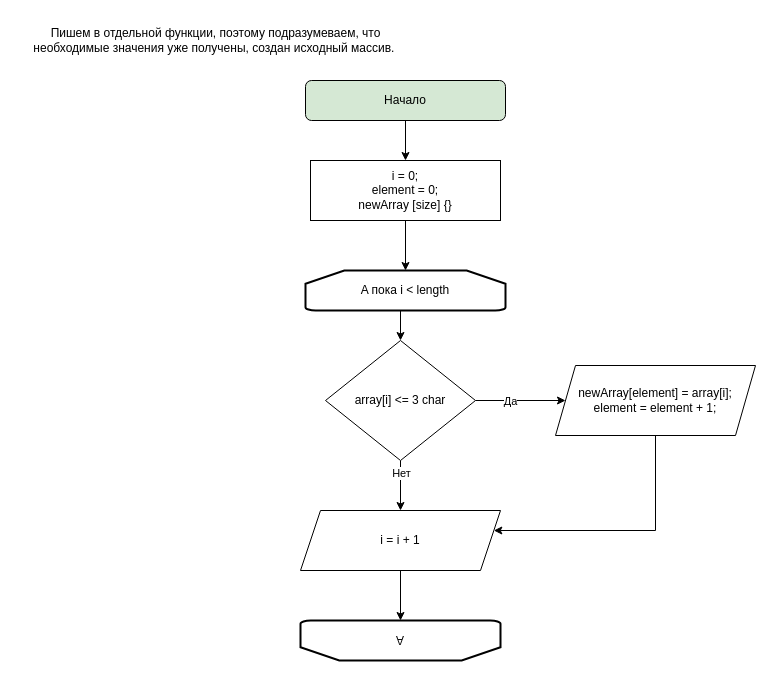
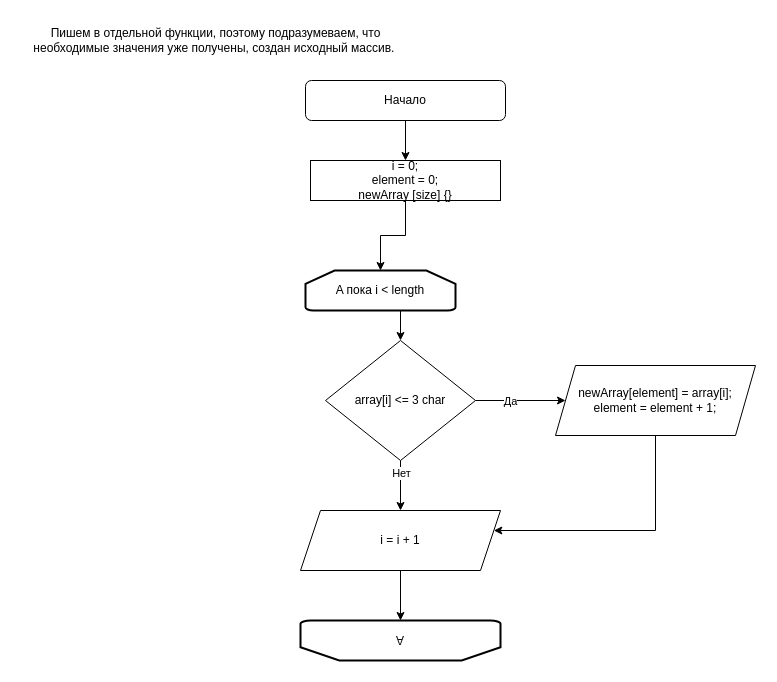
  <mxCell id="0" />
  <mxCell id="1" parent="0" />
  <mxCell id="2" style="edgeStyle=orthogonalEdgeStyle;rounded=0;orthogonalLoop=1;jettySize=auto;html=1;exitX=0.5;exitY=1;exitDx=0;exitDy=0;entryX=0.5;entryY=0;entryDx=0;entryDy=0;" edge="1" parent="1" source="3" target="15"><mxGeometry relative="1" as="geometry" /></mxCell>
- <mxCell id="3" value="Начало" style="rounded=1;whiteSpace=wrap;html=1;fillColor=#d5e8d4;" vertex="1" parent="1"><mxGeometry x="305" y="80" width="200" height="40" as="geometry" /></mxCell>
+ <mxCell id="3" value="Начало" style="rounded=1;whiteSpace=wrap;html=1;" vertex="1" parent="1"><mxGeometry x="305" y="80" width="200" height="40" as="geometry" /></mxCell>
  <mxCell id="4" style="edgeStyle=orthogonalEdgeStyle;rounded=0;orthogonalLoop=1;jettySize=auto;html=1;exitX=0.5;exitY=1;exitDx=0;exitDy=0;exitPerimeter=0;entryX=0.5;entryY=0;entryDx=0;entryDy=0;" edge="1" parent="1" source="5" target="11"><mxGeometry relative="1" as="geometry" /></mxCell>
- <mxCell id="5" value="A пока i &amp;lt; length" style="strokeWidth=2;html=1;shape=mxgraph.flowchart.loop_limit;whiteSpace=wrap;" vertex="1" parent="1"><mxGeometry x="305" y="270" width="200" height="40" as="geometry" /></mxCell>
+ <mxCell id="5" value="A пока i &amp;lt; length" style="strokeWidth=2;html=1;shape=mxgraph.flowchart.loop_limit;whiteSpace=wrap;" vertex="1" parent="1"><mxGeometry x="305" y="270" width="150" height="40" as="geometry" /></mxCell>
  <mxCell id="6" value="Пишем в отдельной функции, поэтому подразумеваем, что&lt;br&gt;необходимые значения уже получены, создан исходный массив.&amp;nbsp;" style="text;html=1;align=center;verticalAlign=middle;resizable=0;points=[];autosize=1;strokeColor=none;fillColor=none;" vertex="1" parent="1"><mxGeometry x="20" y="20" width="390" height="40" as="geometry" /></mxCell>
  <mxCell id="7" style="edgeStyle=orthogonalEdgeStyle;rounded=0;orthogonalLoop=1;jettySize=auto;html=1;exitX=1;exitY=0.5;exitDx=0;exitDy=0;" edge="1" parent="1" source="11" target="13"><mxGeometry relative="1" as="geometry" /></mxCell>
  <mxCell id="8" value="Да" style="edgeLabel;html=1;align=center;verticalAlign=middle;resizable=0;points=[];" vertex="1" connectable="0" parent="7"><mxGeometry x="-0.244" relative="1" as="geometry"><mxPoint as="offset" /></mxGeometry></mxCell>
  <mxCell id="9" style="edgeStyle=orthogonalEdgeStyle;rounded=0;orthogonalLoop=1;jettySize=auto;html=1;exitX=0.5;exitY=1;exitDx=0;exitDy=0;entryX=0.5;entryY=0;entryDx=0;entryDy=0;" edge="1" parent="1" source="11" target="17"><mxGeometry relative="1" as="geometry" /></mxCell>
  <mxCell id="10" value="Нет" style="edgeLabel;html=1;align=center;verticalAlign=middle;resizable=0;points=[];" vertex="1" connectable="0" parent="9"><mxGeometry x="-0.52" relative="1" as="geometry"><mxPoint as="offset" /></mxGeometry></mxCell>
  <mxCell id="11" value="array[i] &amp;lt;= 3 char" style="rhombus;whiteSpace=wrap;html=1;" vertex="1" parent="1"><mxGeometry x="325" y="340" width="150" height="120" as="geometry" /></mxCell>
  <mxCell id="12" style="edgeStyle=orthogonalEdgeStyle;rounded=0;orthogonalLoop=1;jettySize=auto;html=1;exitX=0.5;exitY=1;exitDx=0;exitDy=0;" edge="1" parent="1" source="13" target="17"><mxGeometry relative="1" as="geometry"><Array as="points"><mxPoint x="655" y="530" /></Array></mxGeometry></mxCell>
  <mxCell id="13" value="newArray[element] = array[i];&lt;br&gt;element = element + 1;" style="shape=parallelogram;perimeter=parallelogramPerimeter;whiteSpace=wrap;html=1;fixedSize=1;" vertex="1" parent="1"><mxGeometry x="555" y="365" width="200" height="70" as="geometry" /></mxCell>
  <mxCell id="14" style="edgeStyle=orthogonalEdgeStyle;rounded=0;orthogonalLoop=1;jettySize=auto;html=1;exitX=0.5;exitY=1;exitDx=0;exitDy=0;entryX=0.5;entryY=0;entryDx=0;entryDy=0;entryPerimeter=0;" edge="1" parent="1" source="15" target="5"><mxGeometry relative="1" as="geometry" /></mxCell>
- <mxCell id="15" value="i = 0;&lt;br style=&quot;border-color: var(--border-color);&quot;&gt;element = 0;&lt;br style=&quot;border-color: var(--border-color);&quot;&gt;newArray [size] {}" style="rounded=0;whiteSpace=wrap;html=1;" vertex="1" parent="1"><mxGeometry x="310" y="160" width="190" height="60" as="geometry" /></mxCell>
+ <mxCell id="15" value="i = 0;&lt;br style=&quot;border-color: var(--border-color);&quot;&gt;element = 0;&lt;br style=&quot;border-color: var(--border-color);&quot;&gt;newArray [size] {}" style="rounded=0;whiteSpace=wrap;html=1;" vertex="1" parent="1"><mxGeometry x="310" y="160" width="190" height="40" as="geometry" /></mxCell>
  <mxCell id="16" style="edgeStyle=orthogonalEdgeStyle;rounded=0;orthogonalLoop=1;jettySize=auto;html=1;exitX=0.5;exitY=1;exitDx=0;exitDy=0;entryX=0.5;entryY=1;entryDx=0;entryDy=0;entryPerimeter=0;" edge="1" parent="1" source="17" target="18"><mxGeometry relative="1" as="geometry" /></mxCell>
  <mxCell id="17" value="i = i + 1" style="shape=parallelogram;perimeter=parallelogramPerimeter;whiteSpace=wrap;html=1;fixedSize=1;" vertex="1" parent="1"><mxGeometry x="300" y="510" width="200" height="60" as="geometry" /></mxCell>
  <mxCell id="18" value="А" style="strokeWidth=2;html=1;shape=mxgraph.flowchart.loop_limit;whiteSpace=wrap;rotation=-180;verticalAlign=middle;horizontal=1;" vertex="1" parent="1"><mxGeometry x="300" y="620" width="200" height="40" as="geometry" /></mxCell>
